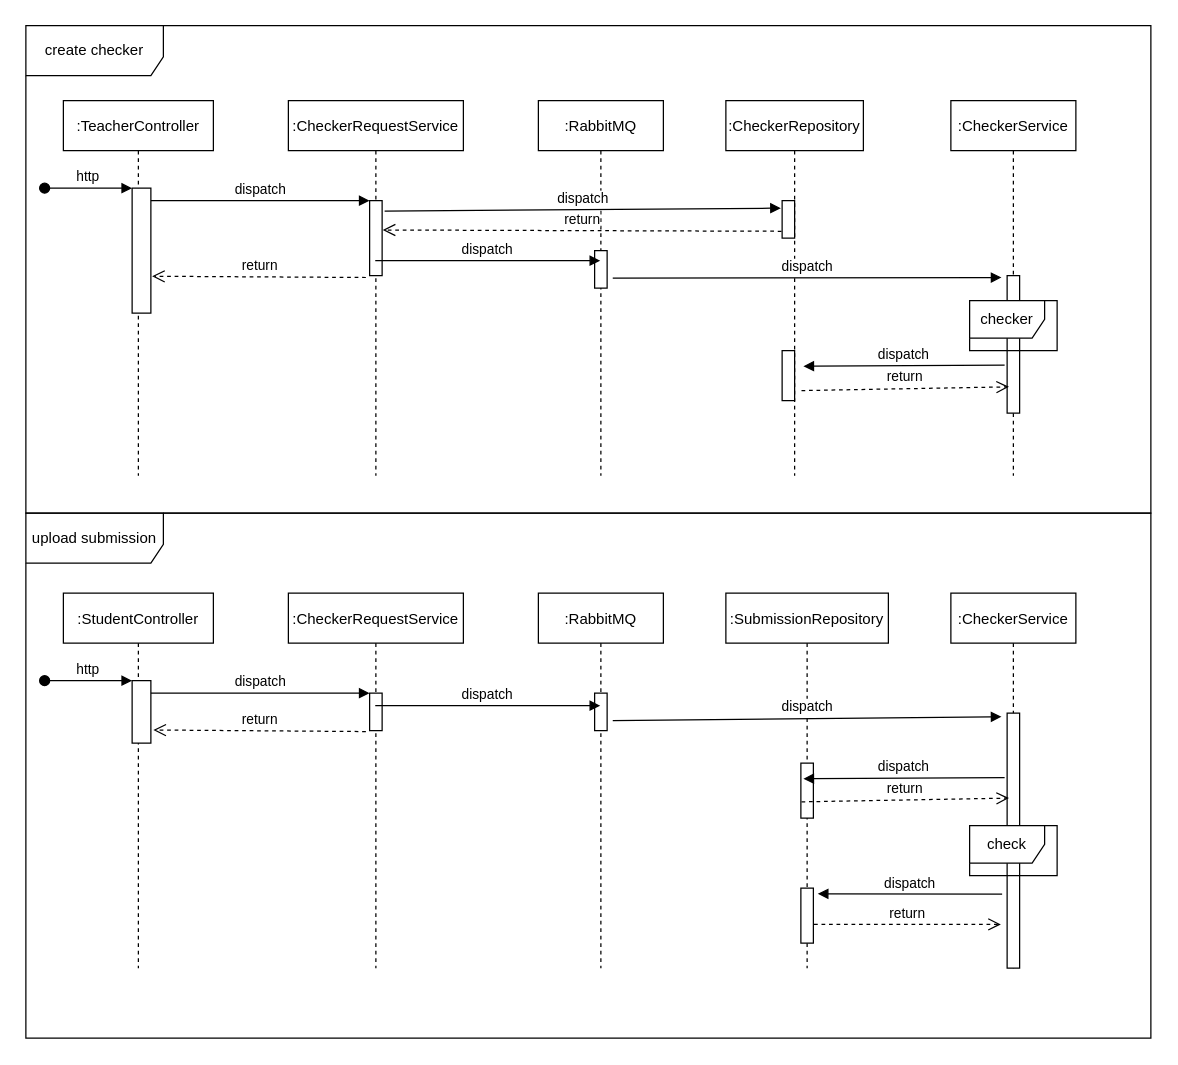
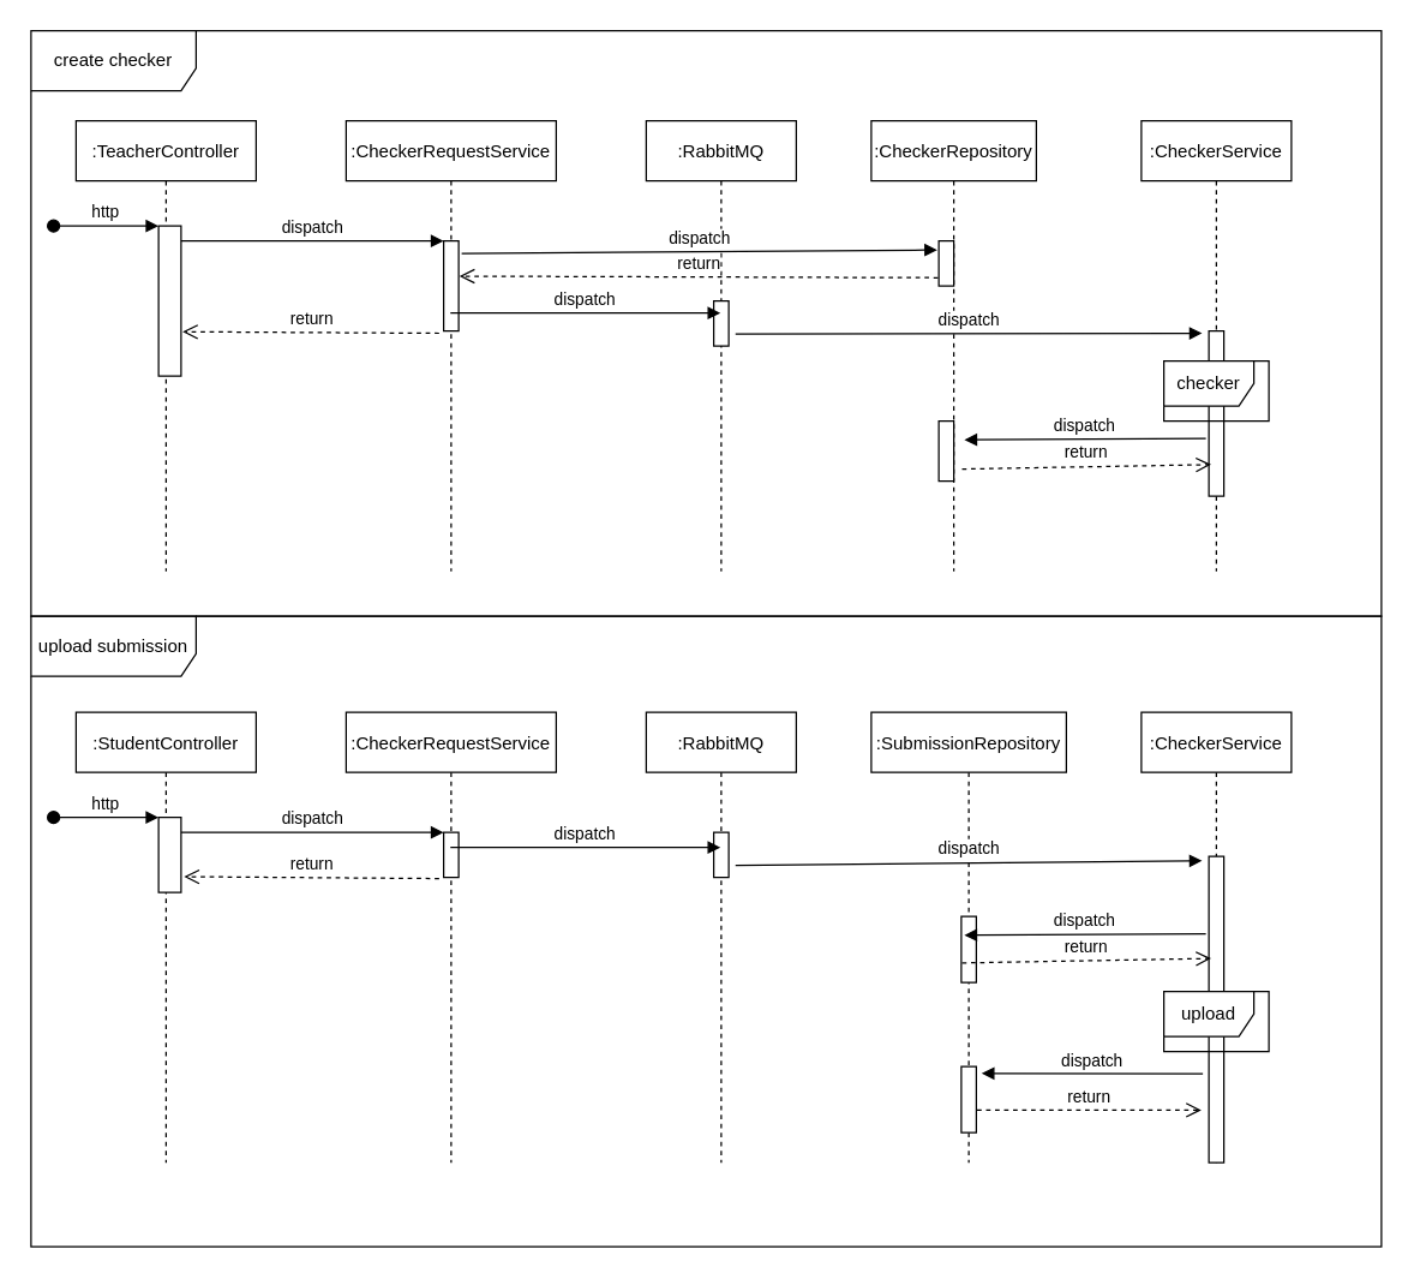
  <mxCell id="0" />
  <mxCell id="1" parent="0" />
  <mxCell id="2" value="upload submission" style="shape=umlFrame;whiteSpace=wrap;html=1;width=110;height=40;" parent="1" vertex="1"><mxGeometry x="20" y="410" width="900" height="420" as="geometry" /></mxCell>
  <mxCell id="3" value="create checker" style="shape=umlFrame;whiteSpace=wrap;html=1;width=110;height=40;" parent="1" vertex="1"><mxGeometry x="20" y="20" width="900" height="390" as="geometry" /></mxCell>
  <mxCell id="4" value=":TeacherController" style="shape=umlLifeline;perimeter=lifelinePerimeter;container=1;collapsible=0;recursiveResize=0;rounded=0;shadow=0;strokeWidth=1;size=40;" parent="1" vertex="1"><mxGeometry x="50" y="80" width="120" height="300" as="geometry" /></mxCell>
  <mxCell id="5" value="" style="points=[];perimeter=orthogonalPerimeter;rounded=0;shadow=0;strokeWidth=1;" parent="4" vertex="1"><mxGeometry x="55" y="70" width="15" height="100" as="geometry" /></mxCell>
  <mxCell id="6" value="http" style="verticalAlign=bottom;startArrow=oval;endArrow=block;startSize=8;shadow=0;strokeWidth=1;" parent="4" target="5" edge="1"><mxGeometry relative="1" as="geometry"><mxPoint x="-15" y="70" as="sourcePoint" /></mxGeometry></mxCell>
  <mxCell id="7" value=":CheckerRequestService" style="shape=umlLifeline;perimeter=lifelinePerimeter;container=1;collapsible=0;recursiveResize=0;rounded=0;shadow=0;strokeWidth=1;" parent="1" vertex="1"><mxGeometry x="230" y="80" width="140" height="300" as="geometry" /></mxCell>
  <mxCell id="8" value="" style="points=[];perimeter=orthogonalPerimeter;rounded=0;shadow=0;strokeWidth=1;" parent="7" vertex="1"><mxGeometry x="65" y="80" width="10" height="60" as="geometry" /></mxCell>
  <mxCell id="9" value="dispatch" style="verticalAlign=bottom;endArrow=block;entryX=0;entryY=0;shadow=0;strokeWidth=1;" parent="1" source="5" target="8" edge="1"><mxGeometry relative="1" as="geometry"><mxPoint x="205" y="160" as="sourcePoint" /></mxGeometry></mxCell>
  <mxCell id="10" value=":RabbitMQ" style="shape=umlLifeline;perimeter=lifelinePerimeter;container=1;collapsible=0;recursiveResize=0;rounded=0;shadow=0;strokeWidth=1;" parent="1" vertex="1"><mxGeometry x="430" y="80" width="100" height="300" as="geometry" /></mxCell>
  <mxCell id="11" value="" style="points=[];perimeter=orthogonalPerimeter;rounded=0;shadow=0;strokeWidth=1;" parent="10" vertex="1"><mxGeometry x="45" y="120" width="10" height="30" as="geometry" /></mxCell>
  <mxCell id="12" value=":CheckerService" style="shape=umlLifeline;perimeter=lifelinePerimeter;container=1;collapsible=0;recursiveResize=0;rounded=0;shadow=0;strokeWidth=1;" parent="1" vertex="1"><mxGeometry x="760" y="80" width="100" height="300" as="geometry" /></mxCell>
  <mxCell id="13" value="" style="points=[];perimeter=orthogonalPerimeter;rounded=0;shadow=0;strokeWidth=1;" parent="12" vertex="1"><mxGeometry x="45" y="140" width="10" height="110" as="geometry" /></mxCell>
  <mxCell id="14" value="checker" style="shape=umlFrame;whiteSpace=wrap;html=1;" parent="12" vertex="1"><mxGeometry x="15" y="160" width="70" height="40" as="geometry" /></mxCell>
  <mxCell id="15" value=":CheckerRepository" style="shape=umlLifeline;perimeter=lifelinePerimeter;container=1;collapsible=0;recursiveResize=0;rounded=0;shadow=0;strokeWidth=1;" parent="1" vertex="1"><mxGeometry x="580" y="80" width="110" height="300" as="geometry" /></mxCell>
  <mxCell id="16" value="" style="points=[];perimeter=orthogonalPerimeter;rounded=0;shadow=0;strokeWidth=1;" parent="15" vertex="1"><mxGeometry x="45" y="80" width="10" height="30" as="geometry" /></mxCell>
  <mxCell id="17" value="" style="points=[];perimeter=orthogonalPerimeter;rounded=0;shadow=0;strokeWidth=1;" parent="15" vertex="1"><mxGeometry x="45" y="200" width="10" height="40" as="geometry" /></mxCell>
  <mxCell id="18" value="return" style="html=1;verticalAlign=bottom;endArrow=open;dashed=1;endSize=8;rounded=0;exitX=-0.3;exitY=1.025;exitDx=0;exitDy=0;exitPerimeter=0;entryX=1.067;entryY=0.705;entryDx=0;entryDy=0;entryPerimeter=0;" parent="1" source="8" target="5" edge="1"><mxGeometry relative="1" as="geometry"><mxPoint x="360" y="250" as="sourcePoint" /><mxPoint x="120" y="210" as="targetPoint" /></mxGeometry></mxCell>
  <mxCell id="19" value="dispatch" style="verticalAlign=bottom;endArrow=block;shadow=0;strokeWidth=1;entryX=-0.1;entryY=0.2;entryDx=0;entryDy=0;entryPerimeter=0;exitX=1.2;exitY=0.14;exitDx=0;exitDy=0;exitPerimeter=0;" parent="1" source="8" target="16" edge="1"><mxGeometry relative="1" as="geometry"><mxPoint x="310" y="180" as="sourcePoint" /><mxPoint x="489.5" y="180" as="targetPoint" /></mxGeometry></mxCell>
  <mxCell id="20" value="dispatch" style="verticalAlign=bottom;endArrow=block;shadow=0;strokeWidth=1;" parent="1" edge="1"><mxGeometry relative="1" as="geometry"><mxPoint x="299.5" y="208" as="sourcePoint" /><mxPoint x="479.5" y="208" as="targetPoint" /><Array as="points"><mxPoint x="350" y="208" /></Array></mxGeometry></mxCell>
  <mxCell id="21" value="return" style="html=1;verticalAlign=bottom;endArrow=open;dashed=1;endSize=8;rounded=0;exitX=-0.05;exitY=0.617;exitDx=0;exitDy=0;exitPerimeter=0;entryX=1.05;entryY=0.35;entryDx=0;entryDy=0;entryPerimeter=0;" parent="1" edge="1"><mxGeometry relative="1" as="geometry"><mxPoint x="624.5" y="184.51" as="sourcePoint" /><mxPoint x="305.5" y="183.5" as="targetPoint" /></mxGeometry></mxCell>
  <mxCell id="22" value="dispatch" style="html=1;verticalAlign=bottom;endArrow=block;rounded=0;exitX=1.45;exitY=0.733;exitDx=0;exitDy=0;exitPerimeter=0;entryX=-0.45;entryY=0.014;entryDx=0;entryDy=0;entryPerimeter=0;" parent="1" source="11" target="13" edge="1"><mxGeometry width="80" relative="1" as="geometry"><mxPoint x="540" y="250" as="sourcePoint" /><mxPoint x="620" y="250" as="targetPoint" /></mxGeometry></mxCell>
  <mxCell id="23" value="dispatch" style="html=1;verticalAlign=bottom;endArrow=block;rounded=0;exitX=-0.2;exitY=0.736;exitDx=0;exitDy=0;exitPerimeter=0;entryX=1.2;entryY=0.321;entryDx=0;entryDy=0;entryPerimeter=0;" parent="1" edge="1"><mxGeometry width="80" relative="1" as="geometry"><mxPoint x="803" y="291.52" as="sourcePoint" /><mxPoint x="642" y="292.47" as="targetPoint" /></mxGeometry></mxCell>
  <mxCell id="24" value="return" style="html=1;verticalAlign=bottom;endArrow=open;dashed=1;endSize=8;rounded=0;exitX=1.05;exitY=0.471;exitDx=0;exitDy=0;exitPerimeter=0;entryX=0.15;entryY=0.857;entryDx=0;entryDy=0;entryPerimeter=0;" parent="1" edge="1"><mxGeometry relative="1" as="geometry"><mxPoint x="640.5" y="311.97" as="sourcePoint" /><mxPoint x="806.5" y="308.99" as="targetPoint" /></mxGeometry></mxCell>
  <mxCell id="25" value=":StudentController" style="shape=umlLifeline;perimeter=lifelinePerimeter;container=1;collapsible=0;recursiveResize=0;rounded=0;shadow=0;strokeWidth=1;size=40;" parent="1" vertex="1"><mxGeometry x="50" y="474" width="120" height="300" as="geometry" /></mxCell>
  <mxCell id="26" value="" style="points=[];perimeter=orthogonalPerimeter;rounded=0;shadow=0;strokeWidth=1;" parent="25" vertex="1"><mxGeometry x="55" y="70" width="15" height="50" as="geometry" /></mxCell>
  <mxCell id="27" value="http" style="verticalAlign=bottom;startArrow=oval;endArrow=block;startSize=8;shadow=0;strokeWidth=1;" parent="25" target="26" edge="1"><mxGeometry relative="1" as="geometry"><mxPoint x="-15" y="70" as="sourcePoint" /></mxGeometry></mxCell>
  <mxCell id="28" value=":CheckerRequestService" style="shape=umlLifeline;perimeter=lifelinePerimeter;container=1;collapsible=0;recursiveResize=0;rounded=0;shadow=0;strokeWidth=1;" parent="1" vertex="1"><mxGeometry x="230" y="474" width="140" height="300" as="geometry" /></mxCell>
  <mxCell id="29" value="" style="points=[];perimeter=orthogonalPerimeter;rounded=0;shadow=0;strokeWidth=1;" parent="28" vertex="1"><mxGeometry x="65" y="80" width="10" height="30" as="geometry" /></mxCell>
  <mxCell id="30" value="dispatch" style="verticalAlign=bottom;endArrow=block;entryX=0;entryY=0;shadow=0;strokeWidth=1;" parent="1" source="26" target="29" edge="1"><mxGeometry relative="1" as="geometry"><mxPoint x="205" y="554" as="sourcePoint" /></mxGeometry></mxCell>
  <mxCell id="31" value=":RabbitMQ" style="shape=umlLifeline;perimeter=lifelinePerimeter;container=1;collapsible=0;recursiveResize=0;rounded=0;shadow=0;strokeWidth=1;" parent="1" vertex="1"><mxGeometry x="430" y="474" width="100" height="300" as="geometry" /></mxCell>
  <mxCell id="32" value="" style="points=[];perimeter=orthogonalPerimeter;rounded=0;shadow=0;strokeWidth=1;" parent="31" vertex="1"><mxGeometry x="45" y="80" width="10" height="30" as="geometry" /></mxCell>
  <mxCell id="33" value=":CheckerService" style="shape=umlLifeline;perimeter=lifelinePerimeter;container=1;collapsible=0;recursiveResize=0;rounded=0;shadow=0;strokeWidth=1;" parent="1" vertex="1"><mxGeometry x="760" y="474" width="100" height="300" as="geometry" /></mxCell>
  <mxCell id="34" value="" style="points=[];perimeter=orthogonalPerimeter;rounded=0;shadow=0;strokeWidth=1;" parent="33" vertex="1"><mxGeometry x="45" y="96" width="10" height="204" as="geometry" /></mxCell>
- <mxCell id="35" value="check" style="shape=umlFrame;whiteSpace=wrap;html=1;" parent="33" vertex="1"><mxGeometry x="15" y="186" width="70" height="40" as="geometry" /></mxCell>
+ <mxCell id="35" value="upload" style="shape=umlFrame;whiteSpace=wrap;html=1;" parent="33" vertex="1"><mxGeometry x="15" y="186" width="70" height="40" as="geometry" /></mxCell>
  <mxCell id="36" value=":SubmissionRepository" style="shape=umlLifeline;perimeter=lifelinePerimeter;container=1;collapsible=0;recursiveResize=0;rounded=0;shadow=0;strokeWidth=1;" parent="1" vertex="1"><mxGeometry x="580" y="474" width="130" height="300" as="geometry" /></mxCell>
  <mxCell id="37" value="" style="points=[];perimeter=orthogonalPerimeter;rounded=0;shadow=0;strokeWidth=1;" parent="36" vertex="1"><mxGeometry x="60" y="136" width="10" height="44" as="geometry" /></mxCell>
  <mxCell id="38" value="" style="points=[];perimeter=orthogonalPerimeter;rounded=0;shadow=0;strokeWidth=1;" parent="36" vertex="1"><mxGeometry x="60" y="236" width="10" height="44" as="geometry" /></mxCell>
  <mxCell id="39" value="return" style="html=1;verticalAlign=bottom;endArrow=open;dashed=1;endSize=8;rounded=0;exitX=-0.3;exitY=1.025;exitDx=0;exitDy=0;exitPerimeter=0;entryX=1.133;entryY=0.79;entryDx=0;entryDy=0;entryPerimeter=0;" parent="1" source="29" target="26" edge="1"><mxGeometry relative="1" as="geometry"><mxPoint x="360" y="644" as="sourcePoint" /><mxPoint x="120" y="604" as="targetPoint" /></mxGeometry></mxCell>
  <mxCell id="40" value="dispatch" style="verticalAlign=bottom;endArrow=block;shadow=0;strokeWidth=1;" parent="1" edge="1"><mxGeometry relative="1" as="geometry"><mxPoint x="299.5" y="564" as="sourcePoint" /><mxPoint x="479.5" y="564" as="targetPoint" /><Array as="points"><mxPoint x="350" y="564" /></Array></mxGeometry></mxCell>
  <mxCell id="41" value="dispatch" style="html=1;verticalAlign=bottom;endArrow=block;rounded=0;exitX=1.45;exitY=0.733;exitDx=0;exitDy=0;exitPerimeter=0;entryX=-0.45;entryY=0.014;entryDx=0;entryDy=0;entryPerimeter=0;" parent="1" source="32" target="34" edge="1"><mxGeometry width="80" relative="1" as="geometry"><mxPoint x="540" y="644" as="sourcePoint" /><mxPoint x="620" y="644" as="targetPoint" /></mxGeometry></mxCell>
  <mxCell id="42" value="dispatch" style="html=1;verticalAlign=bottom;endArrow=block;rounded=0;exitX=-0.2;exitY=0.736;exitDx=0;exitDy=0;exitPerimeter=0;entryX=1.2;entryY=0.321;entryDx=0;entryDy=0;entryPerimeter=0;" parent="1" edge="1"><mxGeometry width="80" relative="1" as="geometry"><mxPoint x="803" y="621.52" as="sourcePoint" /><mxPoint x="642" y="622.47" as="targetPoint" /></mxGeometry></mxCell>
  <mxCell id="43" value="return" style="html=1;verticalAlign=bottom;endArrow=open;dashed=1;endSize=8;rounded=0;exitX=1.05;exitY=0.471;exitDx=0;exitDy=0;exitPerimeter=0;entryX=0.15;entryY=0.857;entryDx=0;entryDy=0;entryPerimeter=0;" parent="1" edge="1"><mxGeometry relative="1" as="geometry"><mxPoint x="640.5" y="640.97" as="sourcePoint" /><mxPoint x="806.5" y="637.99" as="targetPoint" /></mxGeometry></mxCell>
  <mxCell id="44" value="dispatch" style="html=1;verticalAlign=bottom;endArrow=block;rounded=0;exitX=-0.4;exitY=0.71;exitDx=0;exitDy=0;exitPerimeter=0;entryX=1.35;entryY=0.102;entryDx=0;entryDy=0;entryPerimeter=0;" parent="1" source="34" target="38" edge="1"><mxGeometry width="80" relative="1" as="geometry"><mxPoint x="771" y="690" as="sourcePoint" /><mxPoint x="485" y="693.5" as="targetPoint" /></mxGeometry></mxCell>
  <mxCell id="45" value="return" style="html=1;verticalAlign=bottom;endArrow=open;dashed=1;endSize=8;rounded=0;exitX=1.05;exitY=0.659;exitDx=0;exitDy=0;exitPerimeter=0;" parent="1" source="38" edge="1"><mxGeometry relative="1" as="geometry"><mxPoint x="650.5" y="712.98" as="sourcePoint" /><mxPoint x="800" y="739" as="targetPoint" /></mxGeometry></mxCell>
